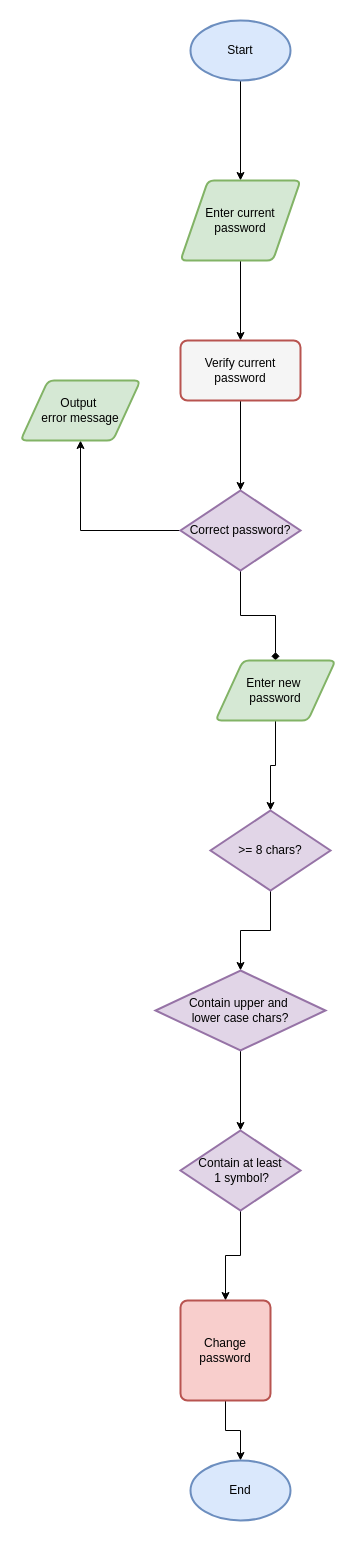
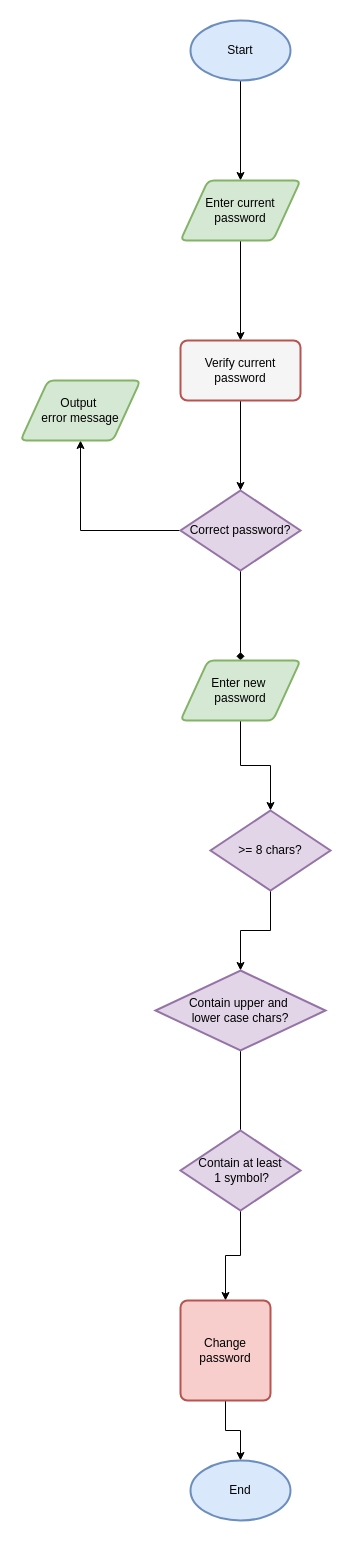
  <mxCell id="0" />
  <mxCell id="1" parent="0" />
  <mxCell id="2" style="edgeStyle=orthogonalEdgeStyle;rounded=0;orthogonalLoop=1;jettySize=auto;html=1;entryX=0.5;entryY=0;entryDx=0;entryDy=0;" edge="1" parent="1" source="3" target="5"><mxGeometry relative="1" as="geometry" /></mxCell>
  <mxCell id="3" value="Start" style="strokeWidth=2;html=1;shape=mxgraph.flowchart.start_1;whiteSpace=wrap;fillColor=#dae8fc;strokeColor=#6c8ebf;" parent="1" vertex="1"><mxGeometry x="190" y="20" width="100" height="60" as="geometry" /></mxCell>
  <mxCell id="4" value="" style="edgeStyle=orthogonalEdgeStyle;rounded=0;orthogonalLoop=1;jettySize=auto;html=1;" edge="1" parent="1" source="5" target="10"><mxGeometry relative="1" as="geometry" /></mxCell>
- <mxCell id="5" value="Enter current password" style="shape=parallelogram;html=1;strokeWidth=2;perimeter=parallelogramPerimeter;whiteSpace=wrap;rounded=1;arcSize=12;size=0.23;fillColor=#d5e8d4;strokeColor=#82b366;" vertex="1" parent="1"><mxGeometry x="180" y="180" width="120" height="80" as="geometry" /></mxCell>
+ <mxCell id="5" value="Enter current password" style="shape=parallelogram;html=1;strokeWidth=2;perimeter=parallelogramPerimeter;whiteSpace=wrap;rounded=1;arcSize=12;size=0.23;fillColor=#d5e8d4;strokeColor=#82b366;" vertex="1" parent="1"><mxGeometry x="180" y="180" width="120" height="60" as="geometry" /></mxCell>
  <mxCell id="6" style="edgeStyle=orthogonalEdgeStyle;rounded=0;orthogonalLoop=1;jettySize=auto;html=1;entryX=0.5;entryY=1;entryDx=0;entryDy=0;" edge="1" parent="1" source="8" target="11"><mxGeometry relative="1" as="geometry" /></mxCell>
  <mxCell id="7" value="" style="edgeStyle=orthogonalEdgeStyle;rounded=0;orthogonalLoop=1;jettySize=auto;html=1;endArrow=diamond;" edge="1" parent="1" source="8" target="13"><mxGeometry relative="1" as="geometry" /></mxCell>
  <mxCell id="8" value="Correct password?" style="strokeWidth=2;html=1;shape=mxgraph.flowchart.decision;whiteSpace=wrap;fillColor=#e1d5e7;strokeColor=#9673a6;" vertex="1" parent="1"><mxGeometry x="180" y="490" width="120" height="80" as="geometry" /></mxCell>
  <mxCell id="9" value="" style="edgeStyle=orthogonalEdgeStyle;rounded=0;orthogonalLoop=1;jettySize=auto;html=1;" edge="1" parent="1" source="10" target="8"><mxGeometry relative="1" as="geometry" /></mxCell>
  <mxCell id="10" value="Verify current password" style="rounded=1;whiteSpace=wrap;html=1;absoluteArcSize=1;arcSize=14;strokeWidth=2;fillColor=#f5f5f5;strokeColor=#b85450;" vertex="1" parent="1"><mxGeometry x="180" y="340" width="120" height="60" as="geometry" /></mxCell>
  <mxCell id="11" value="Output&amp;nbsp;&lt;div&gt;error message&lt;/div&gt;" style="shape=parallelogram;html=1;strokeWidth=2;perimeter=parallelogramPerimeter;whiteSpace=wrap;rounded=1;arcSize=12;size=0.23;fillColor=#d5e8d4;strokeColor=#82b366;" vertex="1" parent="1"><mxGeometry x="20" y="380" width="120" height="60" as="geometry" /></mxCell>
  <mxCell id="12" value="" style="edgeStyle=orthogonalEdgeStyle;rounded=0;orthogonalLoop=1;jettySize=auto;html=1;" edge="1" parent="1" source="13" target="15"><mxGeometry relative="1" as="geometry" /></mxCell>
- <mxCell id="13" value="Enter new&amp;nbsp;&lt;div&gt;password&lt;/div&gt;" style="shape=parallelogram;html=1;strokeWidth=2;perimeter=parallelogramPerimeter;whiteSpace=wrap;rounded=1;arcSize=12;size=0.23;fillColor=#d5e8d4;strokeColor=#82b366;" vertex="1" parent="1"><mxGeometry x="215" y="660" width="120" height="60" as="geometry" /></mxCell>
+ <mxCell id="13" value="Enter new&amp;nbsp;&lt;div&gt;password&lt;/div&gt;" style="shape=parallelogram;html=1;strokeWidth=2;perimeter=parallelogramPerimeter;whiteSpace=wrap;rounded=1;arcSize=12;size=0.23;fillColor=#d5e8d4;strokeColor=#82b366;" vertex="1" parent="1"><mxGeometry x="180" y="660" width="120" height="60" as="geometry" /></mxCell>
  <mxCell id="14" value="" style="edgeStyle=orthogonalEdgeStyle;rounded=0;orthogonalLoop=1;jettySize=auto;html=1;" edge="1" parent="1" source="15" target="17"><mxGeometry relative="1" as="geometry" /></mxCell>
  <mxCell id="15" value="&amp;gt;= 8 chars?" style="strokeWidth=2;html=1;shape=mxgraph.flowchart.decision;whiteSpace=wrap;fillColor=#e1d5e7;strokeColor=#9673a6;" vertex="1" parent="1"><mxGeometry x="210" y="810" width="120" height="80" as="geometry" /></mxCell>
- <mxCell id="16" value="" style="edgeStyle=orthogonalEdgeStyle;rounded=0;orthogonalLoop=1;jettySize=auto;html=1;" edge="1" parent="1" source="17" target="19"><mxGeometry relative="1" as="geometry" /></mxCell>
+ <mxCell id="16" value="" style="edgeStyle=orthogonalEdgeStyle;rounded=0;orthogonalLoop=1;jettySize=auto;html=1;endArrow=none;" edge="1" parent="1" source="17" target="19"><mxGeometry relative="1" as="geometry" /></mxCell>
  <mxCell id="17" value="Contain upper and&amp;nbsp;&lt;div&gt;lower&amp;nbsp;&lt;span style=&quot;background-color: transparent; color: light-dark(rgb(0, 0, 0), rgb(255, 255, 255));&quot;&gt;case chars?&lt;/span&gt;&lt;/div&gt;" style="strokeWidth=2;html=1;shape=mxgraph.flowchart.decision;whiteSpace=wrap;fillColor=#e1d5e7;strokeColor=#9673a6;" vertex="1" parent="1"><mxGeometry x="155" y="970" width="170" height="80" as="geometry" /></mxCell>
  <mxCell id="18" value="" style="edgeStyle=orthogonalEdgeStyle;rounded=0;orthogonalLoop=1;jettySize=auto;html=1;" edge="1" parent="1" source="19" target="21"><mxGeometry relative="1" as="geometry" /></mxCell>
  <mxCell id="19" value="Contain at least&lt;div&gt;&amp;nbsp;1 symbol?&lt;/div&gt;" style="strokeWidth=2;html=1;shape=mxgraph.flowchart.decision;whiteSpace=wrap;fillColor=#e1d5e7;strokeColor=#9673a6;" vertex="1" parent="1"><mxGeometry x="180" y="1130" width="120" height="80" as="geometry" /></mxCell>
  <mxCell id="20" value="" style="edgeStyle=orthogonalEdgeStyle;rounded=0;orthogonalLoop=1;jettySize=auto;html=1;" edge="1" parent="1" source="21" target="22"><mxGeometry relative="1" as="geometry" /></mxCell>
  <mxCell id="21" value="Change password" style="rounded=1;whiteSpace=wrap;html=1;absoluteArcSize=1;arcSize=14;strokeWidth=2;fillColor=#f8cecc;strokeColor=#b85450;" vertex="1" parent="1"><mxGeometry x="180" y="1300" width="90" height="100" as="geometry" /></mxCell>
  <mxCell id="22" value="End" style="strokeWidth=2;html=1;shape=mxgraph.flowchart.start_1;whiteSpace=wrap;fillColor=#dae8fc;strokeColor=#6c8ebf;" vertex="1" parent="1"><mxGeometry x="190" y="1460" width="100" height="60" as="geometry" /></mxCell>
